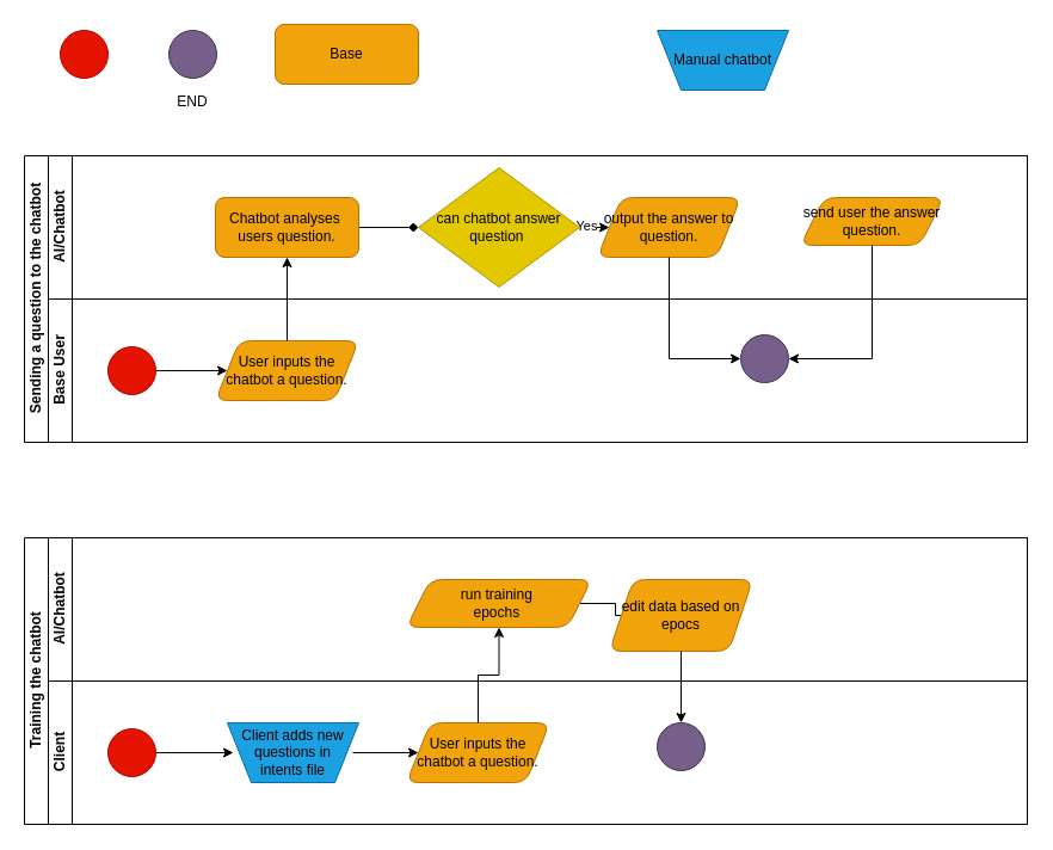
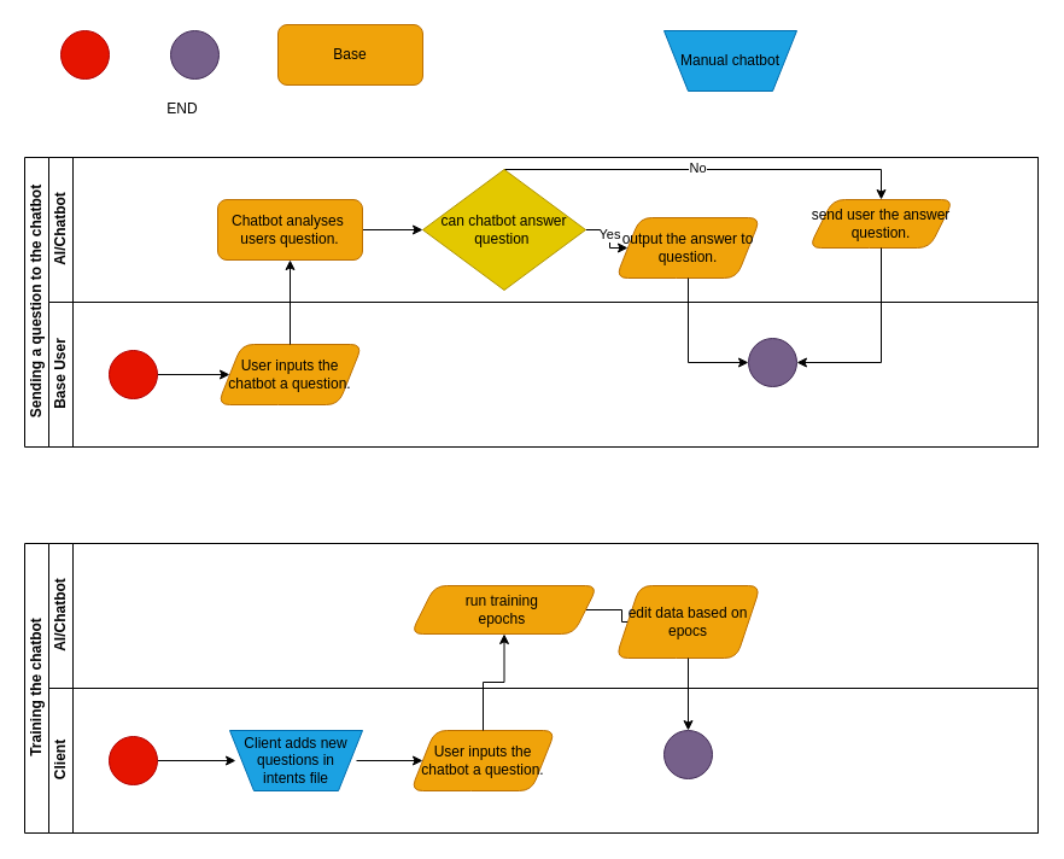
  <mxCell id="0" />
  <mxCell id="1" parent="0" />
  <mxCell id="2" value="Sending a question to the chatbot" style="swimlane;html=1;childLayout=stackLayout;resizeParent=1;resizeParentMax=0;horizontal=0;startSize=20;horizontalStack=0;" parent="1" vertex="1"><mxGeometry x="20" y="130" width="840" height="240" as="geometry" /></mxCell>
  <mxCell id="3" value="AI/Chatbot" style="swimlane;html=1;startSize=20;horizontal=0;" parent="2" vertex="1"><mxGeometry x="20" width="820" height="120" as="geometry" /></mxCell>
- <mxCell id="4" value="" style="edgeStyle=orthogonalEdgeStyle;rounded=0;orthogonalLoop=1;jettySize=auto;html=1;endArrow=diamond;" edge="1" parent="3" source="5" target="10"><mxGeometry relative="1" as="geometry" /></mxCell>
+ <mxCell id="4" value="" style="edgeStyle=orthogonalEdgeStyle;rounded=0;orthogonalLoop=1;jettySize=auto;html=1;" edge="1" parent="3" source="5" target="10"><mxGeometry relative="1" as="geometry" /></mxCell>
  <mxCell id="5" value="Chatbot analyses&amp;nbsp; users question." style="rounded=1;whiteSpace=wrap;html=1;fillColor=#f0a30a;fontColor=#000000;strokeColor=#BD7000;align=center;shape=label;fixedSize=1;" vertex="1" parent="3"><mxGeometry x="140" y="35" width="120" height="50" as="geometry" /></mxCell>
  <mxCell id="6" value="" style="edgeStyle=orthogonalEdgeStyle;rounded=0;orthogonalLoop=1;jettySize=auto;html=1;" edge="1" parent="3" source="10" target="11"><mxGeometry relative="1" as="geometry" /></mxCell>
  <mxCell id="7" value="Yes" style="edgeLabel;html=1;align=center;verticalAlign=middle;resizable=0;points=[];" vertex="1" connectable="0" parent="6"><mxGeometry x="-0.06" y="-1" relative="1" as="geometry"><mxPoint y="-1" as="offset" /></mxGeometry></mxCell>
+ <mxCell id="8" style="edgeStyle=orthogonalEdgeStyle;rounded=0;orthogonalLoop=1;jettySize=auto;html=1;entryX=0.5;entryY=0;entryDx=0;entryDy=0;exitX=0.5;exitY=0;exitDx=0;exitDy=0;" edge="1" parent="3" source="10" target="12"><mxGeometry relative="1" as="geometry"><Array as="points"><mxPoint x="690" y="10" /></Array></mxGeometry></mxCell>
+ <mxCell id="9" value="No" style="edgeLabel;html=1;align=center;verticalAlign=middle;resizable=0;points=[];" vertex="1" connectable="0" parent="8"><mxGeometry x="-0.051" y="2" relative="1" as="geometry"><mxPoint as="offset" /></mxGeometry></mxCell>
  <mxCell id="10" value="can chatbot answer question&amp;nbsp;" style="rhombus;whiteSpace=wrap;html=1;fillColor=#e3c800;fontColor=#000000;strokeColor=#B09500;" vertex="1" parent="3"><mxGeometry x="310" y="10" width="135" height="100" as="geometry" /></mxCell>
- <mxCell id="11" value="output the answer to question." style="rounded=1;whiteSpace=wrap;html=1;fillColor=#f0a30a;fontColor=#000000;strokeColor=#BD7000;align=center;shape=parallelogram;perimeter=parallelogramPerimeter;fixedSize=1;" vertex="1" parent="3"><mxGeometry x="460" y="35" width="120" height="50" as="geometry" /></mxCell>
+ <mxCell id="11" value="output the answer to question." style="rounded=1;whiteSpace=wrap;html=1;fillColor=#f0a30a;fontColor=#000000;strokeColor=#BD7000;align=center;shape=parallelogram;perimeter=parallelogramPerimeter;fixedSize=1;" vertex="1" parent="3"><mxGeometry x="470" y="50" width="120" height="50" as="geometry" /></mxCell>
  <mxCell id="12" value="send user the answer question." style="rounded=1;whiteSpace=wrap;html=1;fillColor=#f0a30a;fontColor=#000000;strokeColor=#BD7000;align=center;shape=parallelogram;perimeter=parallelogramPerimeter;fixedSize=1;" vertex="1" parent="3"><mxGeometry x="630" y="35" width="120" height="40" as="geometry" /></mxCell>
  <mxCell id="13" value="Base User" style="swimlane;html=1;startSize=20;horizontal=0;" parent="2" vertex="1"><mxGeometry x="20" y="120" width="820" height="120" as="geometry" /></mxCell>
  <mxCell id="14" value="" style="edgeStyle=orthogonalEdgeStyle;rounded=0;orthogonalLoop=1;jettySize=auto;html=1;" edge="1" parent="13" source="15" target="16"><mxGeometry relative="1" as="geometry" /></mxCell>
  <mxCell id="15" value="" style="ellipse;whiteSpace=wrap;html=1;aspect=fixed;fillColor=#e51400;fontColor=#ffffff;strokeColor=#B20000;" vertex="1" parent="13"><mxGeometry x="50" y="40" width="40" height="40" as="geometry" /></mxCell>
  <mxCell id="16" value="User inputs the chatbot a question." style="rounded=1;whiteSpace=wrap;html=1;fillColor=#f0a30a;fontColor=#000000;strokeColor=#BD7000;shape=parallelogram;perimeter=parallelogramPerimeter;fixedSize=1;" vertex="1" parent="13"><mxGeometry x="140" y="35" width="120" height="50" as="geometry" /></mxCell>
  <mxCell id="17" value="" style="ellipse;whiteSpace=wrap;html=1;aspect=fixed;fillColor=#76608a;fontColor=#ffffff;strokeColor=#432D57;" vertex="1" parent="13"><mxGeometry x="580" y="30" width="40" height="40" as="geometry" /></mxCell>
  <mxCell id="18" value="" style="edgeStyle=orthogonalEdgeStyle;rounded=0;orthogonalLoop=1;jettySize=auto;html=1;" edge="1" parent="2" source="16" target="5"><mxGeometry relative="1" as="geometry" /></mxCell>
  <mxCell id="19" style="edgeStyle=orthogonalEdgeStyle;rounded=0;orthogonalLoop=1;jettySize=auto;html=1;entryX=0;entryY=0.5;entryDx=0;entryDy=0;" edge="1" parent="2" source="11" target="17"><mxGeometry relative="1" as="geometry" /></mxCell>
  <mxCell id="20" style="edgeStyle=orthogonalEdgeStyle;rounded=0;orthogonalLoop=1;jettySize=auto;html=1;entryX=1;entryY=0.5;entryDx=0;entryDy=0;" edge="1" parent="2" source="12" target="17"><mxGeometry relative="1" as="geometry"><Array as="points"><mxPoint x="710" y="170" /></Array></mxGeometry></mxCell>
  <mxCell id="21" value="Training the chatbot" style="swimlane;html=1;childLayout=stackLayout;resizeParent=1;resizeParentMax=0;horizontal=0;startSize=20;horizontalStack=0;" vertex="1" parent="1"><mxGeometry x="20" y="450" width="840" height="240" as="geometry" /></mxCell>
  <mxCell id="22" value="AI/Chatbot" style="swimlane;html=1;startSize=20;horizontal=0;" vertex="1" parent="21"><mxGeometry x="20" width="820" height="120" as="geometry" /></mxCell>
  <mxCell id="23" value="" style="edgeStyle=orthogonalEdgeStyle;rounded=0;orthogonalLoop=1;jettySize=auto;html=1;" edge="1" parent="22" source="24" target="25"><mxGeometry relative="1" as="geometry" /></mxCell>
  <mxCell id="24" value="run training&amp;nbsp;&lt;div&gt;epochs&amp;nbsp;&lt;/div&gt;" style="rounded=1;whiteSpace=wrap;html=1;fillColor=#f0a30a;fontColor=#000000;strokeColor=#BD7000;shape=parallelogram;perimeter=parallelogramPerimeter;fixedSize=1;" vertex="1" parent="22"><mxGeometry x="300" y="35" width="155" height="40" as="geometry" /></mxCell>
  <mxCell id="25" value="edit data based on epocs" style="rounded=1;whiteSpace=wrap;html=1;fillColor=#f0a30a;fontColor=#000000;strokeColor=#BD7000;shape=parallelogram;perimeter=parallelogramPerimeter;fixedSize=1;" vertex="1" parent="22"><mxGeometry x="470" y="35" width="120" height="60" as="geometry" /></mxCell>
  <mxCell id="26" value="Client" style="swimlane;html=1;startSize=20;horizontal=0;" vertex="1" parent="21"><mxGeometry x="20" y="120" width="820" height="120" as="geometry" /></mxCell>
  <mxCell id="27" value="" style="edgeStyle=orthogonalEdgeStyle;rounded=0;orthogonalLoop=1;jettySize=auto;html=1;" edge="1" parent="26" source="28" target="32"><mxGeometry relative="1" as="geometry" /></mxCell>
  <mxCell id="28" value="" style="ellipse;whiteSpace=wrap;html=1;aspect=fixed;fillColor=#e51400;fontColor=#ffffff;strokeColor=#B20000;" vertex="1" parent="26"><mxGeometry x="50" y="40" width="40" height="40" as="geometry" /></mxCell>
  <mxCell id="29" value="" style="ellipse;whiteSpace=wrap;html=1;aspect=fixed;fillColor=#76608a;fontColor=#ffffff;strokeColor=#432D57;" vertex="1" parent="26"><mxGeometry x="510" y="35" width="40" height="40" as="geometry" /></mxCell>
  <mxCell id="30" value="" style="shape=trapezoid;perimeter=trapezoidPerimeter;whiteSpace=wrap;html=1;fixedSize=1;rotation=-180;fillColor=#1ba1e2;fontColor=#ffffff;strokeColor=#006EAF;" vertex="1" parent="26"><mxGeometry x="150" y="35" width="110" height="50" as="geometry" /></mxCell>
  <mxCell id="31" value="" style="edgeStyle=orthogonalEdgeStyle;rounded=0;orthogonalLoop=1;jettySize=auto;html=1;" edge="1" parent="26" source="32" target="33"><mxGeometry relative="1" as="geometry" /></mxCell>
  <mxCell id="32" value="Client adds new questions in intents file" style="text;html=1;align=center;verticalAlign=middle;whiteSpace=wrap;rounded=0;" vertex="1" parent="26"><mxGeometry x="155" y="45" width="100" height="30" as="geometry" /></mxCell>
  <mxCell id="33" value="User inputs the chatbot a question." style="rounded=1;whiteSpace=wrap;html=1;fillColor=#f0a30a;fontColor=#000000;strokeColor=#BD7000;shape=parallelogram;perimeter=parallelogramPerimeter;fixedSize=1;" vertex="1" parent="26"><mxGeometry x="300" y="35" width="120" height="50" as="geometry" /></mxCell>
  <mxCell id="34" style="edgeStyle=orthogonalEdgeStyle;rounded=0;orthogonalLoop=1;jettySize=auto;html=1;" edge="1" parent="21" source="33" target="24"><mxGeometry relative="1" as="geometry" /></mxCell>
  <mxCell id="35" value="" style="edgeStyle=orthogonalEdgeStyle;rounded=0;orthogonalLoop=1;jettySize=auto;html=1;" edge="1" parent="21" source="25" target="29"><mxGeometry relative="1" as="geometry" /></mxCell>
  <mxCell id="36" value="Base" style="rounded=1;whiteSpace=wrap;html=1;fillColor=#f0a30a;fontColor=#000000;strokeColor=#BD7000;align=center;shape=label;fixedSize=1;" vertex="1" parent="1"><mxGeometry x="230" y="20" width="120" height="50" as="geometry" /></mxCell>
  <mxCell id="37" value="" style="ellipse;whiteSpace=wrap;html=1;aspect=fixed;fillColor=#e51400;fontColor=#ffffff;strokeColor=#B20000;" vertex="1" parent="1"><mxGeometry x="50" y="25" width="40" height="40" as="geometry" /></mxCell>
  <mxCell id="38" value="" style="ellipse;whiteSpace=wrap;html=1;aspect=fixed;fillColor=#76608a;fontColor=#ffffff;strokeColor=#432D57;" vertex="1" parent="1"><mxGeometry x="141" y="25" width="40" height="40" as="geometry" /></mxCell>
  <mxCell id="39" value="" style="shape=trapezoid;perimeter=trapezoidPerimeter;whiteSpace=wrap;html=1;fixedSize=1;rotation=-180;fillColor=#1ba1e2;fontColor=#ffffff;strokeColor=#006EAF;" vertex="1" parent="1"><mxGeometry x="550" y="25" width="110" height="50" as="geometry" /></mxCell>
  <mxCell id="40" value="Manual chatbot" style="text;html=1;align=center;verticalAlign=middle;whiteSpace=wrap;rounded=0;" vertex="1" parent="1"><mxGeometry x="555" y="35" width="100" height="30" as="geometry" /></mxCell>
- <mxCell id="41" value="END" style="text;html=1;align=center;verticalAlign=middle;whiteSpace=wrap;rounded=0;" vertex="1" parent="1"><mxGeometry x="131" y="70" width="60" height="30" as="geometry" /></mxCell>
+ <mxCell id="41" value="END" style="text;html=1;align=center;verticalAlign=middle;whiteSpace=wrap;rounded=0;" vertex="1" parent="1"><mxGeometry x="121" y="75" width="60" height="30" as="geometry" /></mxCell>
